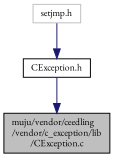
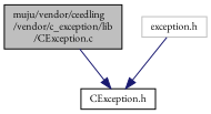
  digraph {
    fontname="EB Garamond"
    node [color=black fillcolor=white fontname="EB Garamond" fontsize=10 shape=record style=filled]
    edge [color=midnightblue fontname="EB Garamond" fontsize=10 labelfontname=Helvetica labelfontsize=10 style=solid]
    n1 [fillcolor=grey75 fontcolor=black height=0.2 label="muju/vendor/ceedling\l/vendor/c_exception/lib\l/CException.c" width=0.4]
    n2 [height=0.2 label="CException.h" width=0.4]
-   n3 [color=grey75 height=0.2 label="setjmp.h" width=0.4]
-   n2 -> n1
+   n3 [color=grey75 height=0.2 label="exception.h" width=0.4]
+   n1 -> n2
    n3 -> n2
  }
